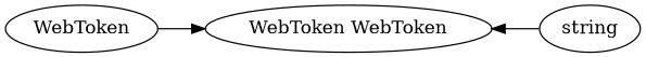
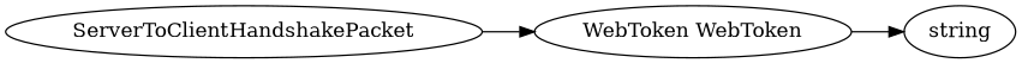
  digraph {
    rankdir=LR
    n1 [label=string]
-   n2 [label=WebToken]
+   n2 [label=ServerToClientHandshakePacket]
    n3 [label="WebToken WebToken"]
    subgraph sub_1 {
      rank=max
      n1
    }
    n2 -> n3
-   n1 -> n3
+   n3 -> n1
  }
